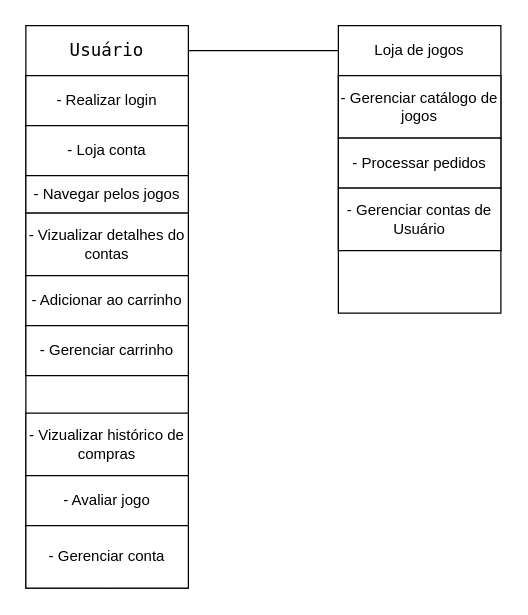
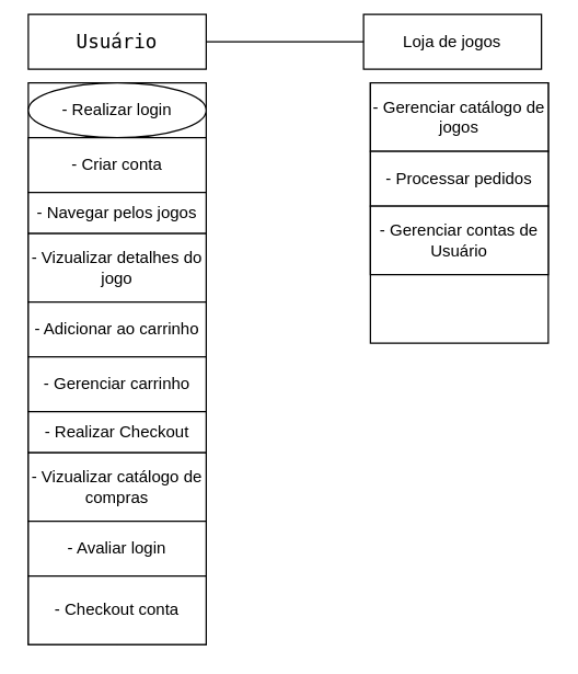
  <mxCell id="0" />
  <mxCell id="1" parent="0" />
- <mxCell id="2" value="&lt;span style=&quot;font-family: &amp;quot;Söhne Mono&amp;quot;, Monaco, &amp;quot;Andale Mono&amp;quot;, &amp;quot;Ubuntu Mono&amp;quot;, monospace; font-size: 14px; text-align: left; white-space: pre; background-color: rgb(255, 255, 255);&quot;&gt;Usuário&lt;/span&gt;" style="rounded=0;whiteSpace=wrap;html=1;" vertex="1" parent="1"><mxGeometry x="20" y="20" width="130" height="40" as="geometry" /></mxCell>
+ <mxCell id="2" value="&lt;span style=&quot;font-family: &amp;quot;Söhne Mono&amp;quot;, Monaco, &amp;quot;Andale Mono&amp;quot;, &amp;quot;Ubuntu Mono&amp;quot;, monospace; font-size: 14px; text-align: left; white-space: pre; background-color: rgb(255, 255, 255);&quot;&gt;Usuário&lt;/span&gt;" style="rounded=0;whiteSpace=wrap;html=1;" vertex="1" parent="1"><mxGeometry x="20" y="10" width="130" height="40" as="geometry" /></mxCell>
  <mxCell id="3" style="edgeStyle=orthogonalEdgeStyle;rounded=0;orthogonalLoop=1;jettySize=auto;html=1;exitX=0.5;exitY=1;exitDx=0;exitDy=0;" edge="1" parent="1" source="4"><mxGeometry relative="1" as="geometry"><mxPoint x="85" y="260" as="targetPoint" /><Array as="points"><mxPoint x="85" y="290" /><mxPoint x="85" y="290" /></Array></mxGeometry></mxCell>
  <mxCell id="4" value="" style="rounded=0;whiteSpace=wrap;html=1;" vertex="1" parent="1"><mxGeometry x="20" y="60" width="130" height="410" as="geometry" /></mxCell>
- <mxCell id="5" value="- Realizar login" style="rounded=0;whiteSpace=wrap;html=1;" vertex="1" parent="1"><mxGeometry x="20" y="60" width="130" height="40" as="geometry" /></mxCell>
- <mxCell id="6" value="- Loja conta" style="rounded=0;whiteSpace=wrap;html=1;" vertex="1" parent="1"><mxGeometry x="20" y="100" width="130" height="40" as="geometry" /></mxCell>
+ <mxCell id="5" value="- Realizar login" style="ellipse;whiteSpace=wrap;html=1;" vertex="1" parent="1"><mxGeometry x="20" y="60" width="130" height="40" as="geometry" /></mxCell>
+ <mxCell id="6" value="- Criar conta" style="rounded=0;whiteSpace=wrap;html=1;" vertex="1" parent="1"><mxGeometry x="20" y="100" width="130" height="40" as="geometry" /></mxCell>
  <mxCell id="7" value="- Navegar pelos jogos" style="rounded=0;whiteSpace=wrap;html=1;" vertex="1" parent="1"><mxGeometry x="20" y="140" width="130" height="30" as="geometry" /></mxCell>
- <mxCell id="8" value="- Vizualizar detalhes do contas" style="rounded=0;whiteSpace=wrap;html=1;" vertex="1" parent="1"><mxGeometry x="20" y="170" width="130" height="50" as="geometry" /></mxCell>
+ <mxCell id="8" value="- Vizualizar detalhes do jogo" style="rounded=0;whiteSpace=wrap;html=1;" vertex="1" parent="1"><mxGeometry x="20" y="170" width="130" height="50" as="geometry" /></mxCell>
  <mxCell id="9" value="- Adicionar ao carrinho" style="rounded=0;whiteSpace=wrap;html=1;" vertex="1" parent="1"><mxGeometry x="20" y="220" width="130" height="40" as="geometry" /></mxCell>
  <mxCell id="10" value="- Gerenciar carrinho" style="rounded=0;whiteSpace=wrap;html=1;" vertex="1" parent="1"><mxGeometry x="20" y="260" width="130" height="40" as="geometry" /></mxCell>
- <mxCell id="12" value="- Vizualizar histórico de compras" style="rounded=0;whiteSpace=wrap;html=1;" vertex="1" parent="1"><mxGeometry x="20" y="330" width="130" height="50" as="geometry" /></mxCell>
- <mxCell id="13" value="- Avaliar jogo" style="rounded=0;whiteSpace=wrap;html=1;" vertex="1" parent="1"><mxGeometry x="20" y="380" width="130" height="40" as="geometry" /></mxCell>
- <mxCell id="14" value="- Gerenciar conta" style="rounded=0;whiteSpace=wrap;html=1;" vertex="1" parent="1"><mxGeometry x="20" y="420" width="130" height="50" as="geometry" /></mxCell>
- <mxCell id="15" value="Loja de jogos" style="rounded=0;whiteSpace=wrap;html=1;" vertex="1" parent="1"><mxGeometry x="270" y="20" width="130" height="40" as="geometry" /></mxCell>
+ <mxCell id="11" value="- Realizar Checkout" style="rounded=0;whiteSpace=wrap;html=1;" vertex="1" parent="1"><mxGeometry x="20" y="300" width="130" height="30" as="geometry" /></mxCell>
+ <mxCell id="12" value="- Vizualizar catálogo de compras" style="rounded=0;whiteSpace=wrap;html=1;" vertex="1" parent="1"><mxGeometry x="20" y="330" width="130" height="50" as="geometry" /></mxCell>
+ <mxCell id="13" value="- Avaliar login" style="rounded=0;whiteSpace=wrap;html=1;" vertex="1" parent="1"><mxGeometry x="20" y="380" width="130" height="40" as="geometry" /></mxCell>
+ <mxCell id="14" value="- Checkout conta" style="rounded=0;whiteSpace=wrap;html=1;" vertex="1" parent="1"><mxGeometry x="20" y="420" width="130" height="50" as="geometry" /></mxCell>
+ <mxCell id="15" value="Loja de jogos" style="rounded=0;whiteSpace=wrap;html=1;" vertex="1" parent="1"><mxGeometry x="265" y="10" width="130" height="40" as="geometry" /></mxCell>
  <mxCell id="16" value="" style="endArrow=none;dashed=0;html=1;rounded=0;exitX=1;exitY=0.5;exitDx=0;exitDy=0;entryX=0;entryY=0.5;entryDx=0;entryDy=0;" edge="1" parent="1" source="2" target="15"><mxGeometry width="50" height="50" relative="1" as="geometry"><mxPoint x="280" y="110" as="sourcePoint" /><mxPoint x="280" y="50" as="targetPoint" /></mxGeometry></mxCell>
  <mxCell id="17" value="" style="rounded=0;whiteSpace=wrap;html=1;" vertex="1" parent="1"><mxGeometry x="270" y="60" width="130" height="190" as="geometry" /></mxCell>
  <mxCell id="18" value="- Gerenciar catálogo de jogos" style="rounded=0;whiteSpace=wrap;html=1;" vertex="1" parent="1"><mxGeometry x="270" y="60" width="130" height="50" as="geometry" /></mxCell>
  <mxCell id="19" value="- Processar pedidos" style="rounded=0;whiteSpace=wrap;html=1;" vertex="1" parent="1"><mxGeometry x="270" y="110" width="130" height="40" as="geometry" /></mxCell>
  <mxCell id="20" value="- Gerenciar contas de Usuário" style="rounded=0;whiteSpace=wrap;html=1;" vertex="1" parent="1"><mxGeometry x="270" y="150" width="130" height="50" as="geometry" /></mxCell>
